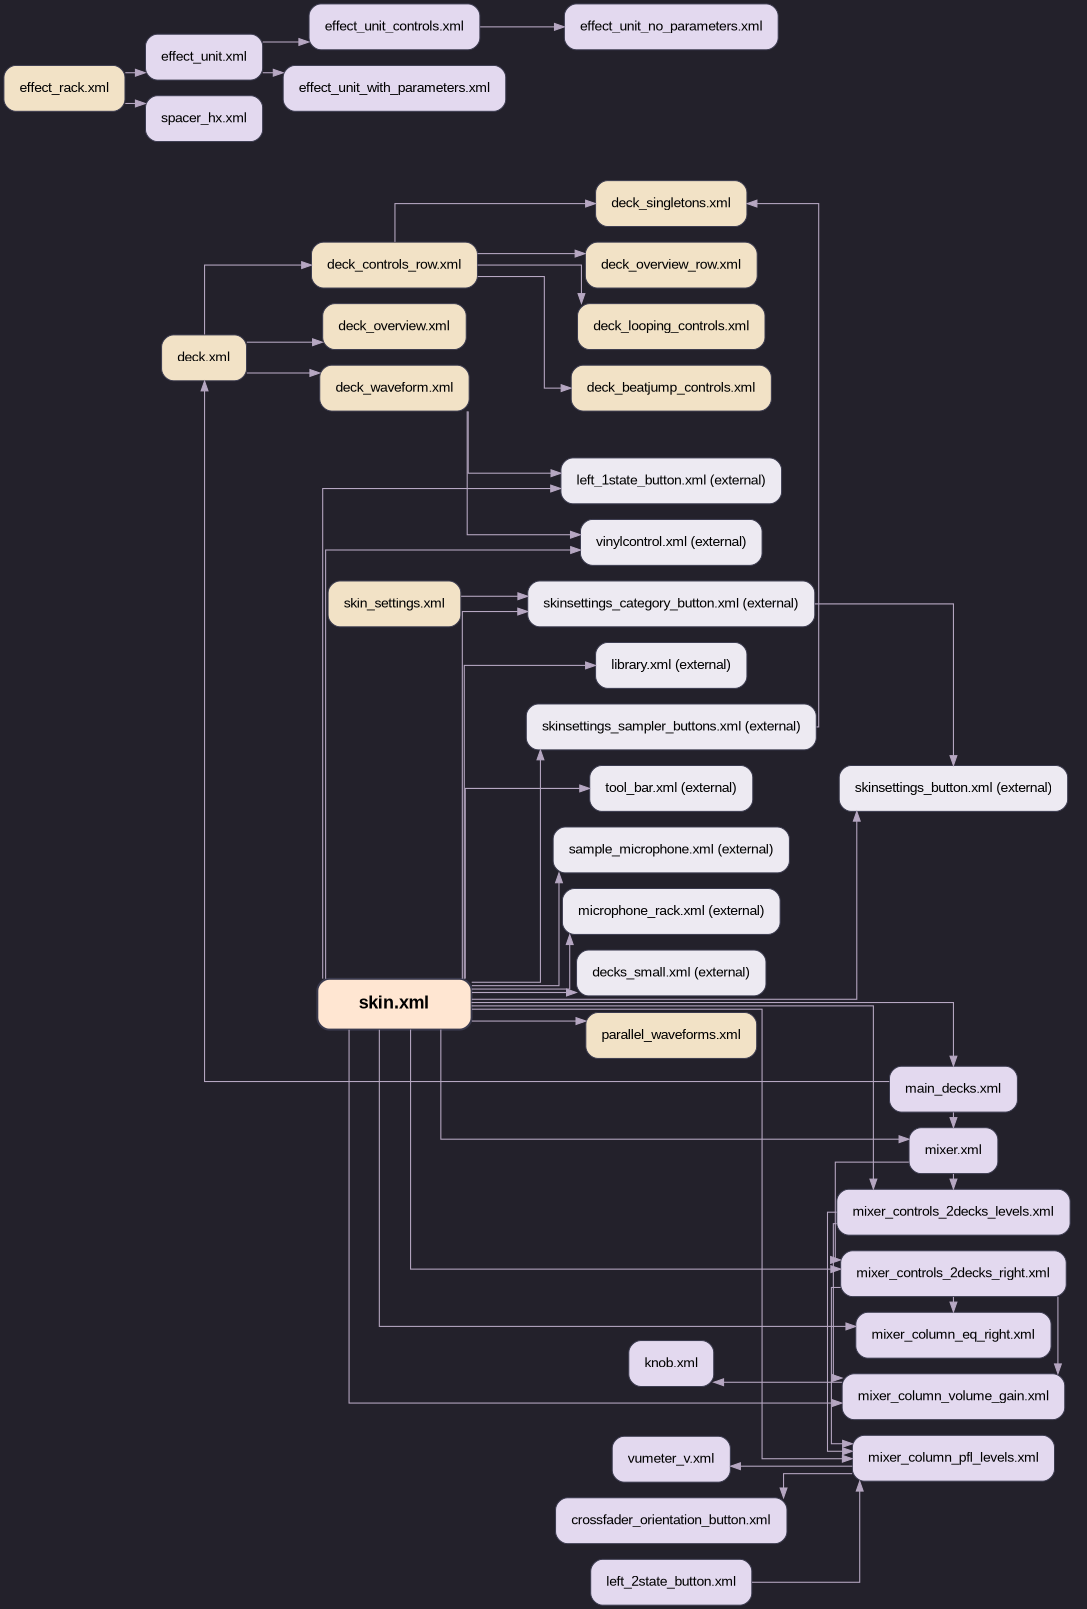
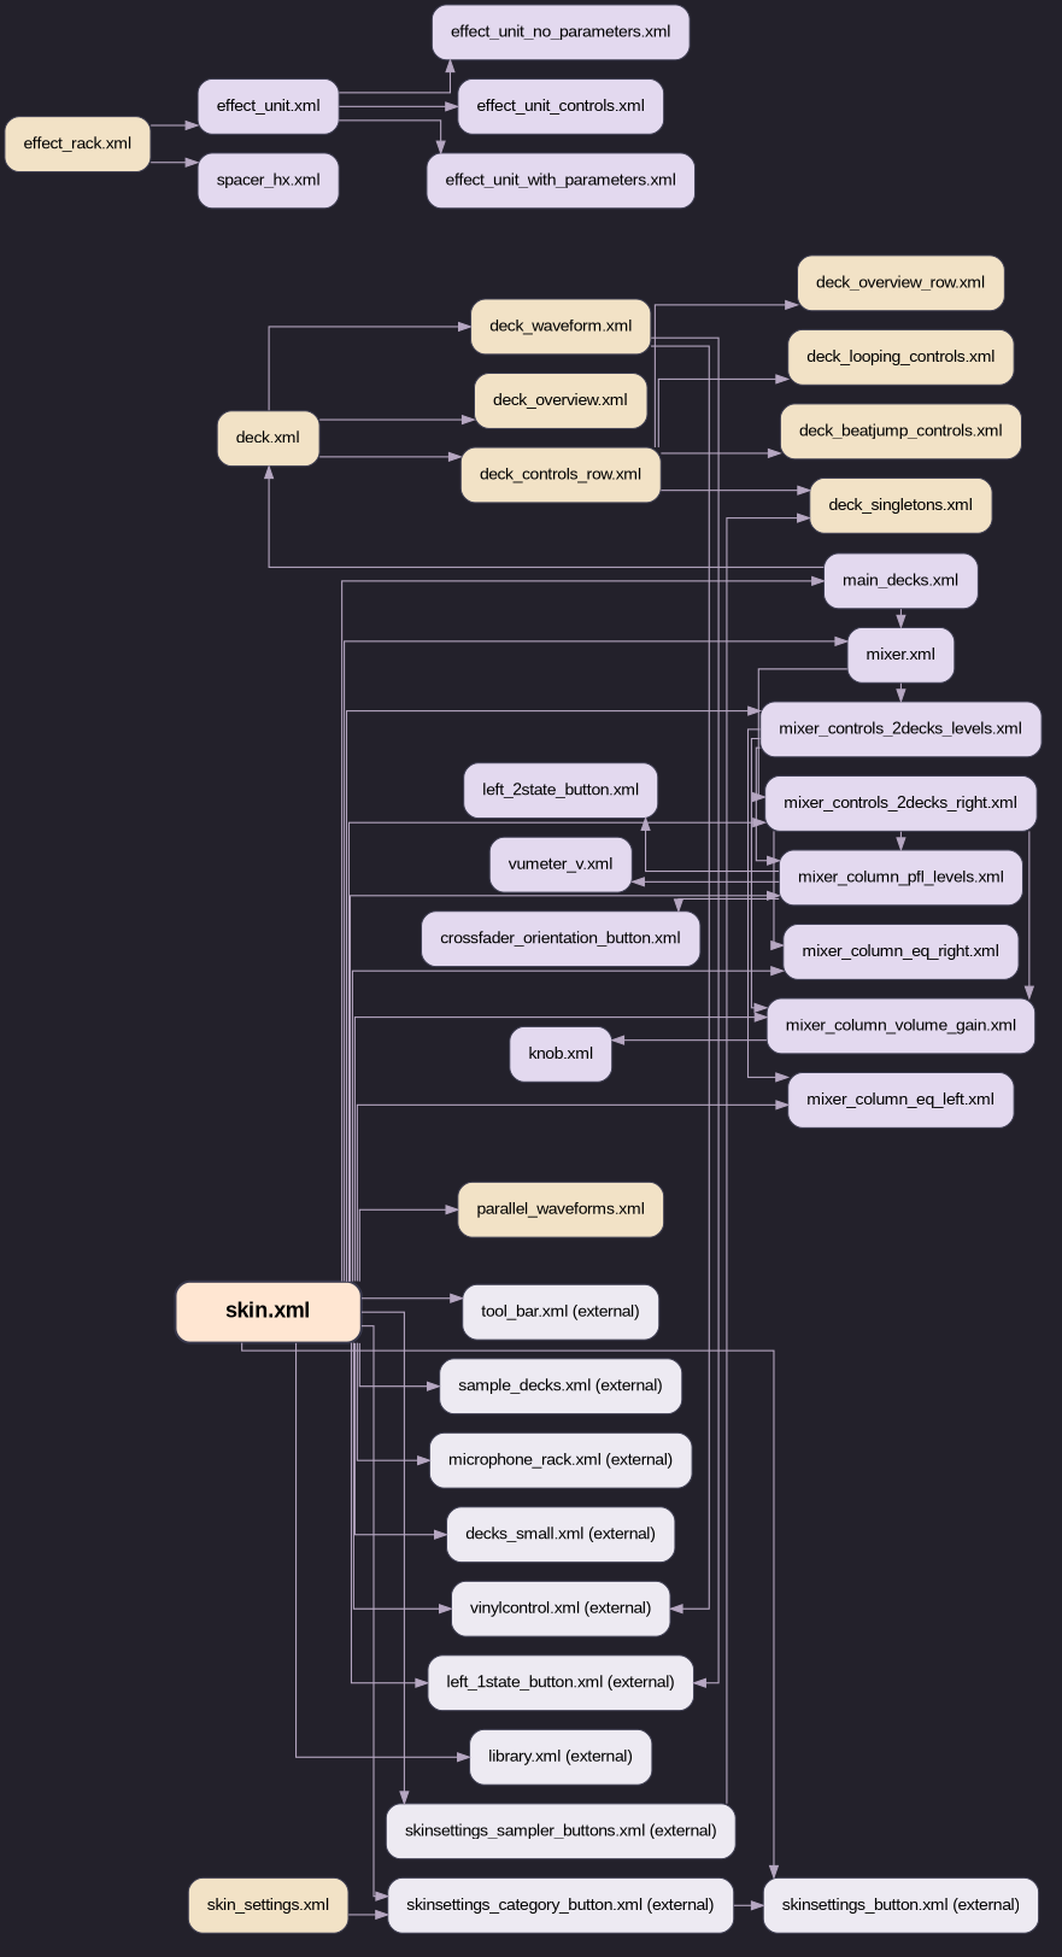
  digraph {
    bgcolor="#23212b"
    nodesep=0.22
    rankdir=LR
    ranksep=0.29
    splines=ortho
    node [color="#39394d" fillcolor="#e3d9ef" fontcolor="#111" fontname=Arial fontsize=14 margin=0.22 shape=box style="rounded,filled"]
    edge [color="#b6a7c2" penwidth=1.1]
    "main_decks.xml"
    "mixer.xml"
    n3 [label="mixer_controls_2decks_levels.xml"]
    "mixer_controls_2decks_right.xml"
    "mixer_column_pfl_levels.xml"
    "mixer_column_volume_gain.xml"
+   "mixer_column_eq_left.xml"
    "mixer_column_eq_right.xml"
    dummy_bottom_anchor [height=0 style=invis width=0 fillcolor=""]
    "deck.xml" [fillcolor="#f2e2c6"]
    "deck_controls_row.xml" [fillcolor="#f2e2c6"]
    "deck_overview.xml" [fillcolor="#f2e2c6"]
    "deck_waveform.xml" [fillcolor="#f2e2c6"]
    "deck_beatjump_controls.xml" [fillcolor="#f2e2c6"]
    "deck_looping_controls.xml" [fillcolor="#f2e2c6"]
    "deck_overview_row.xml" [fillcolor="#f2e2c6"]
    "deck_singletons.xml" [fillcolor="#f2e2c6"]
    "library.xml (external)" [fillcolor="#edeaf2"]
    "skinsettings_sampler_buttons.xml (external)" [fillcolor="#edeaf2"]
    "tool_bar.xml (external)" [fillcolor="#edeaf2"]
-   "sample_decks.xml (external)" [fillcolor="#edeaf2" label="sample_microphone.xml (external)"]
+   "sample_decks.xml (external)" [fillcolor="#edeaf2"]
    "microphone_rack.xml (external)" [fillcolor="#edeaf2"]
    "decks_small.xml (external)" [fillcolor="#edeaf2"]
    "vinylcontrol.xml (external)" [fillcolor="#edeaf2"]
    "left_1state_button.xml (external)" [fillcolor="#edeaf2"]
    "skinsettings_button.xml (external)" [fillcolor="#edeaf2"]
    "skinsettings_category_button.xml (external)" [fillcolor="#edeaf2"]
    "left_2state_button.xml"
    "vumeter_v.xml"
    "crossfader_orientation_button.xml"
    "knob.xml"
    "skin.xml" [fillcolor="#ffe6d2" fontname="Arial Bold" fontsize=18 height=0.7 penwidth=2 width=2.2]
    "parallel_waveforms.xml" [fillcolor="#f2e2c6"]
    "effect_rack.xml" [fillcolor="#f2e2c6"]
    "effect_unit.xml"
    "spacer_hx.xml"
    "effect_unit_no_parameters.xml"
    "effect_unit_controls.xml"
    "effect_unit_with_parameters.xml"
    "skin_settings.xml" [fillcolor="#f2e2c6"]
    subgraph sub_1 {
      rank=sink
      "main_decks.xml"
      "mixer.xml"
      n3
      "mixer_controls_2decks_right.xml"
      "mixer_column_pfl_levels.xml"
      "mixer_column_volume_gain.xml"
+     "mixer_column_eq_left.xml"
      "mixer_column_eq_right.xml"
      dummy_bottom_anchor
    }
    subgraph cluster_2 {
      label=Mixer
      style=invis
    }
    subgraph cluster_3 {
      label=Decks
      style=invis
      "deck.xml"
      "deck_controls_row.xml"
      "deck_overview.xml"
      "deck_waveform.xml"
      "deck_beatjump_controls.xml"
      "deck_looping_controls.xml"
      "deck_overview_row.xml"
      "deck_singletons.xml"
    }
    subgraph cluster_4 {
      label=External
      style=invis
      "library.xml (external)"
      "skinsettings_sampler_buttons.xml (external)"
      "tool_bar.xml (external)"
      "sample_decks.xml (external)"
      "microphone_rack.xml (external)"
      "decks_small.xml (external)"
      "vinylcontrol.xml (external)"
      "left_1state_button.xml (external)"
      "skinsettings_button.xml (external)"
      "skinsettings_category_button.xml (external)"
    }
    "main_decks.xml" -> "mixer.xml"
    "main_decks.xml" -> dummy_bottom_anchor [style=invis]
    "main_decks.xml" -> "deck.xml"
    "mixer.xml" -> n3
    "mixer.xml" -> "mixer_controls_2decks_right.xml"
    "mixer.xml" -> dummy_bottom_anchor [style=invis]
    n3 -> "mixer_column_pfl_levels.xml"
    n3 -> "mixer_column_volume_gain.xml"
+   n3 -> "mixer_column_eq_left.xml"
    n3 -> dummy_bottom_anchor [style=invis]
    "mixer_controls_2decks_right.xml" -> "mixer_column_pfl_levels.xml"
    "mixer_controls_2decks_right.xml" -> "mixer_column_volume_gain.xml"
    "mixer_controls_2decks_right.xml" -> "mixer_column_eq_right.xml"
    "mixer_controls_2decks_right.xml" -> dummy_bottom_anchor [style=invis]
    "mixer_column_pfl_levels.xml" -> dummy_bottom_anchor [style=invis]
-   "left_2state_button.xml" -> "mixer_column_pfl_levels.xml"
+   "mixer_column_pfl_levels.xml" -> "left_2state_button.xml"
    "mixer_column_pfl_levels.xml" -> "vumeter_v.xml"
    "mixer_column_pfl_levels.xml" -> "crossfader_orientation_button.xml"
    "mixer_column_volume_gain.xml" -> dummy_bottom_anchor [style=invis]
    "mixer_column_volume_gain.xml" -> "knob.xml"
+   "mixer_column_eq_left.xml" -> dummy_bottom_anchor [style=invis]
    "mixer_column_eq_right.xml" -> dummy_bottom_anchor [style=invis]
    "deck.xml" -> "deck_controls_row.xml"
    "deck.xml" -> "deck_overview.xml"
    "deck.xml" -> "deck_waveform.xml"
    "deck_controls_row.xml" -> "deck_beatjump_controls.xml"
    "deck_controls_row.xml" -> "deck_looping_controls.xml"
    "deck_controls_row.xml" -> "deck_overview_row.xml"
    "deck_controls_row.xml" -> "deck_singletons.xml"
    "deck_waveform.xml" -> "vinylcontrol.xml (external)"
    "deck_waveform.xml" -> "left_1state_button.xml (external)"
    "skinsettings_sampler_buttons.xml (external)" -> "deck_singletons.xml"
    "skinsettings_category_button.xml (external)" -> "skinsettings_button.xml (external)"
    "skin.xml" -> "main_decks.xml"
    "skin.xml" -> "mixer.xml"
    "skin.xml" -> n3
    "skin.xml" -> "mixer_controls_2decks_right.xml"
    "skin.xml" -> "mixer_column_pfl_levels.xml"
    "skin.xml" -> "mixer_column_volume_gain.xml"
+   "skin.xml" -> "mixer_column_eq_left.xml"
    "skin.xml" -> "mixer_column_eq_right.xml"
    "skin.xml" -> "library.xml (external)"
    "skin.xml" -> "skinsettings_sampler_buttons.xml (external)"
    "skin.xml" -> "tool_bar.xml (external)"
    "skin.xml" -> "sample_decks.xml (external)"
    "skin.xml" -> "microphone_rack.xml (external)"
    "skin.xml" -> "decks_small.xml (external)"
    "skin.xml" -> "vinylcontrol.xml (external)"
    "skin.xml" -> "left_1state_button.xml (external)"
    "skin.xml" -> "skinsettings_button.xml (external)"
    "skin.xml" -> "skinsettings_category_button.xml (external)"
    "skin.xml" -> "parallel_waveforms.xml"
    "effect_rack.xml" -> "effect_unit.xml"
    "effect_rack.xml" -> "spacer_hx.xml"
-   "effect_unit_controls.xml" -> "effect_unit_no_parameters.xml"
+   "effect_unit.xml" -> "effect_unit_no_parameters.xml"
    "effect_unit.xml" -> "effect_unit_controls.xml"
    "effect_unit.xml" -> "effect_unit_with_parameters.xml"
    "skin_settings.xml" -> "skinsettings_category_button.xml (external)"
  }
